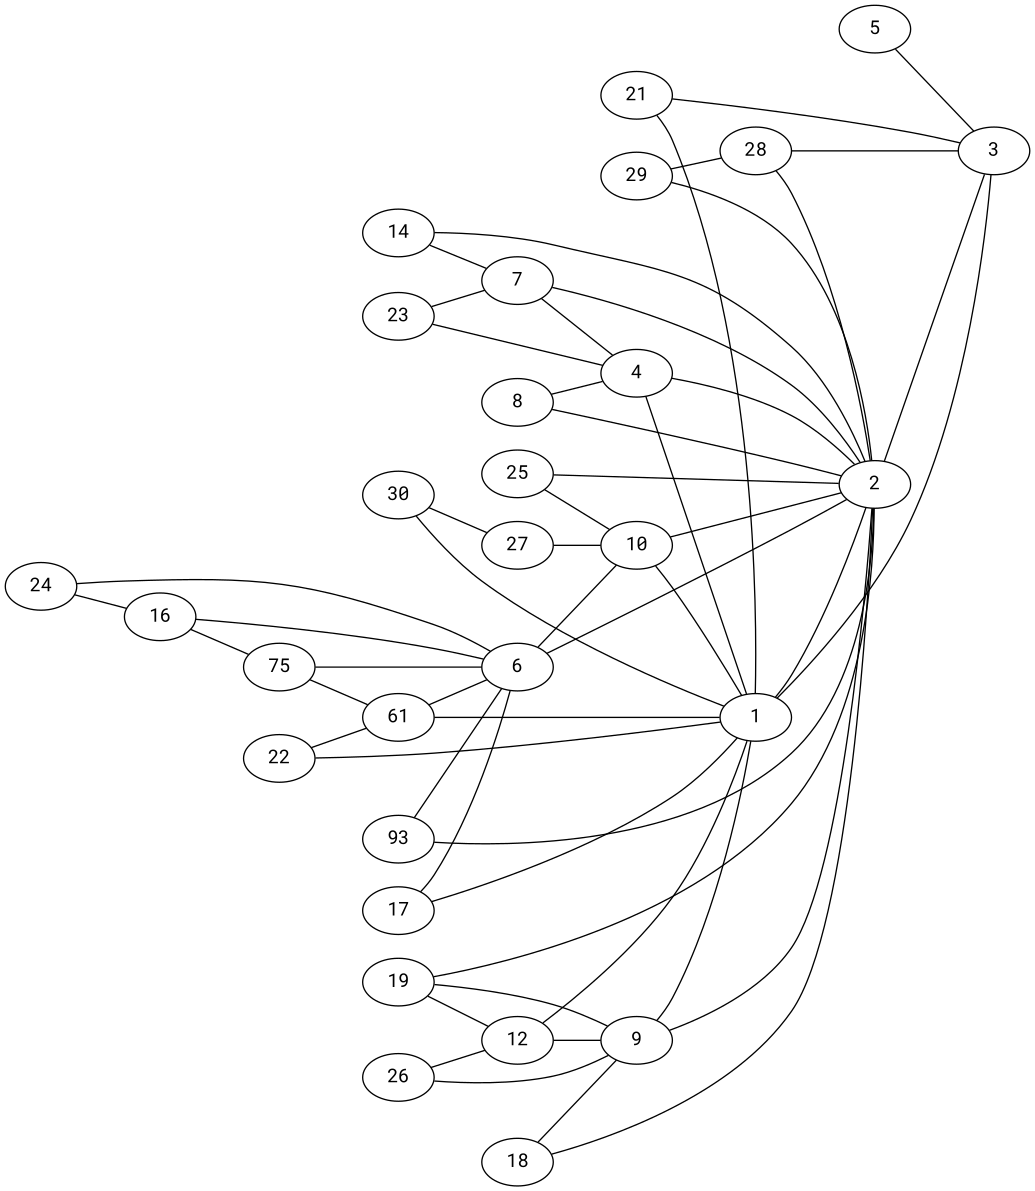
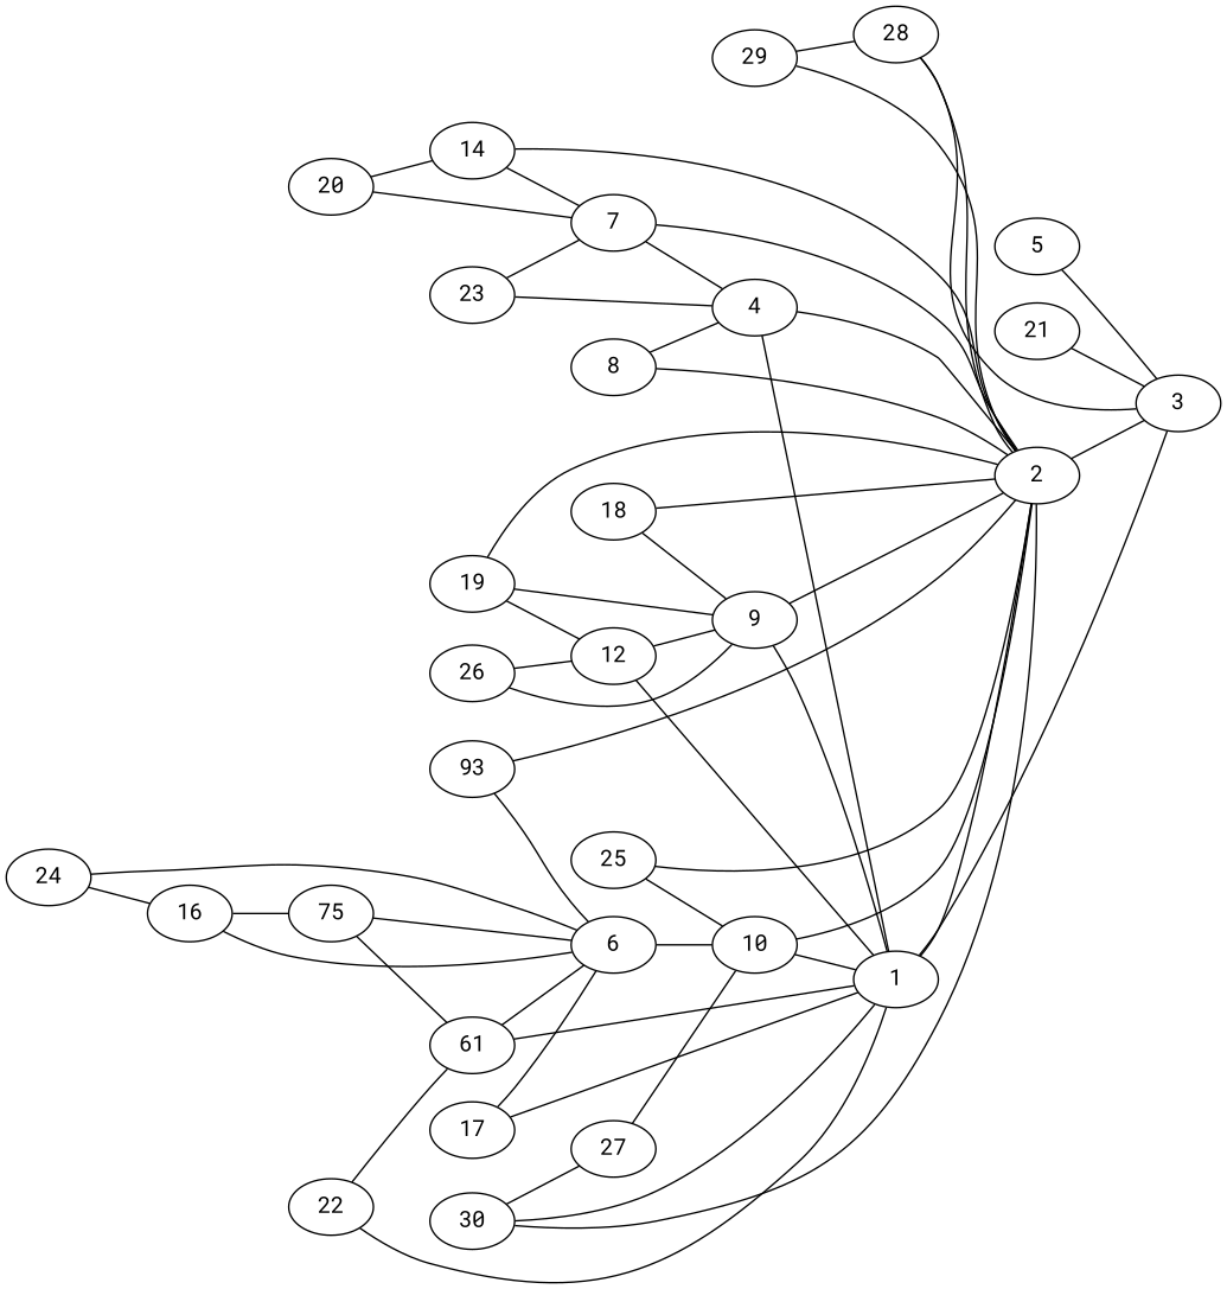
  graph {
    fontname="Roboto Mono"
    rankdir=LR
    node [fontname="Roboto Mono"]
    edge [fontname="Roboto Mono"]
    1
    2
    3
    4
    5
    6
    10
    7
    8
    9
    n11 [label=61]
    12
    n13 [label=93]
    14
    n15 [label=75]
    16
    17
    18
    19
+   20
    21
    22
    23
    24
    25
    26
    27
    28
    29
    30
    1 -- 2
    1 -- 3
    2 -- 3
    4 -- 1
    4 -- 2
    5 -- 3
-   6 -- 2
+   30 -- 2
    6 -- 10
    10 -- 1
    10 -- 2
    7 -- 2
    7 -- 4
    8 -- 2
    8 -- 4
    9 -- 1
    9 -- 2
    n11 -- 1
    n11 -- 6
    12 -- 1
    12 -- 9
    n13 -- 2
    n13 -- 6
    14 -- 2
    14 -- 7
    n15 -- 6
    n15 -- n11
    16 -- 6
    16 -- n15
    17 -- 1
    17 -- 6
    18 -- 2
    18 -- 9
    19 -- 2
    19 -- 9
    19 -- 12
-   21 -- 1
+   20 -- 7
+   20 -- 14
    21 -- 3
    22 -- 1
    22 -- n11
    23 -- 4
    23 -- 7
    24 -- 6
    24 -- 16
    25 -- 2
    25 -- 10
    26 -- 9
    26 -- 12
    27 -- 10
    28 -- 2
    28 -- 3
    29 -- 2
    29 -- 28
    30 -- 1
    30 -- 27
  }
